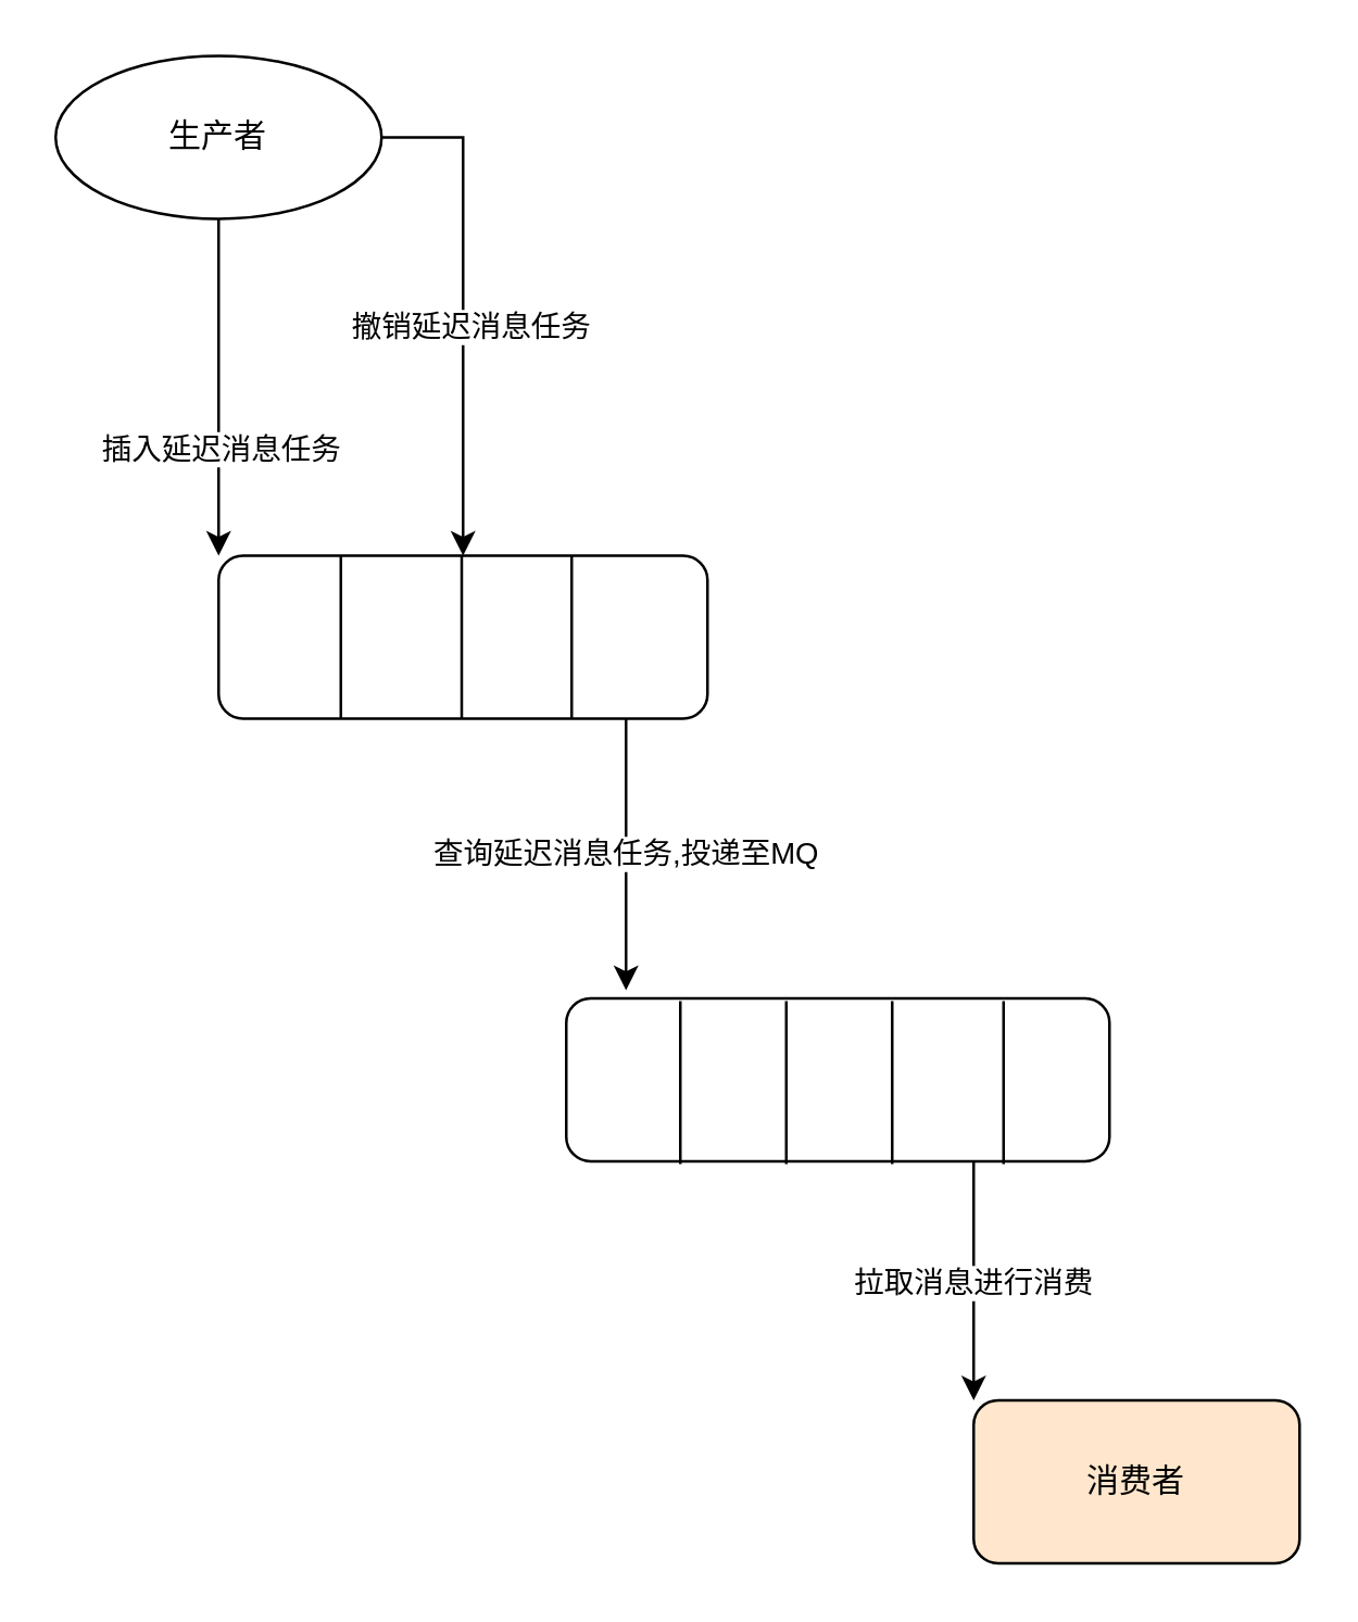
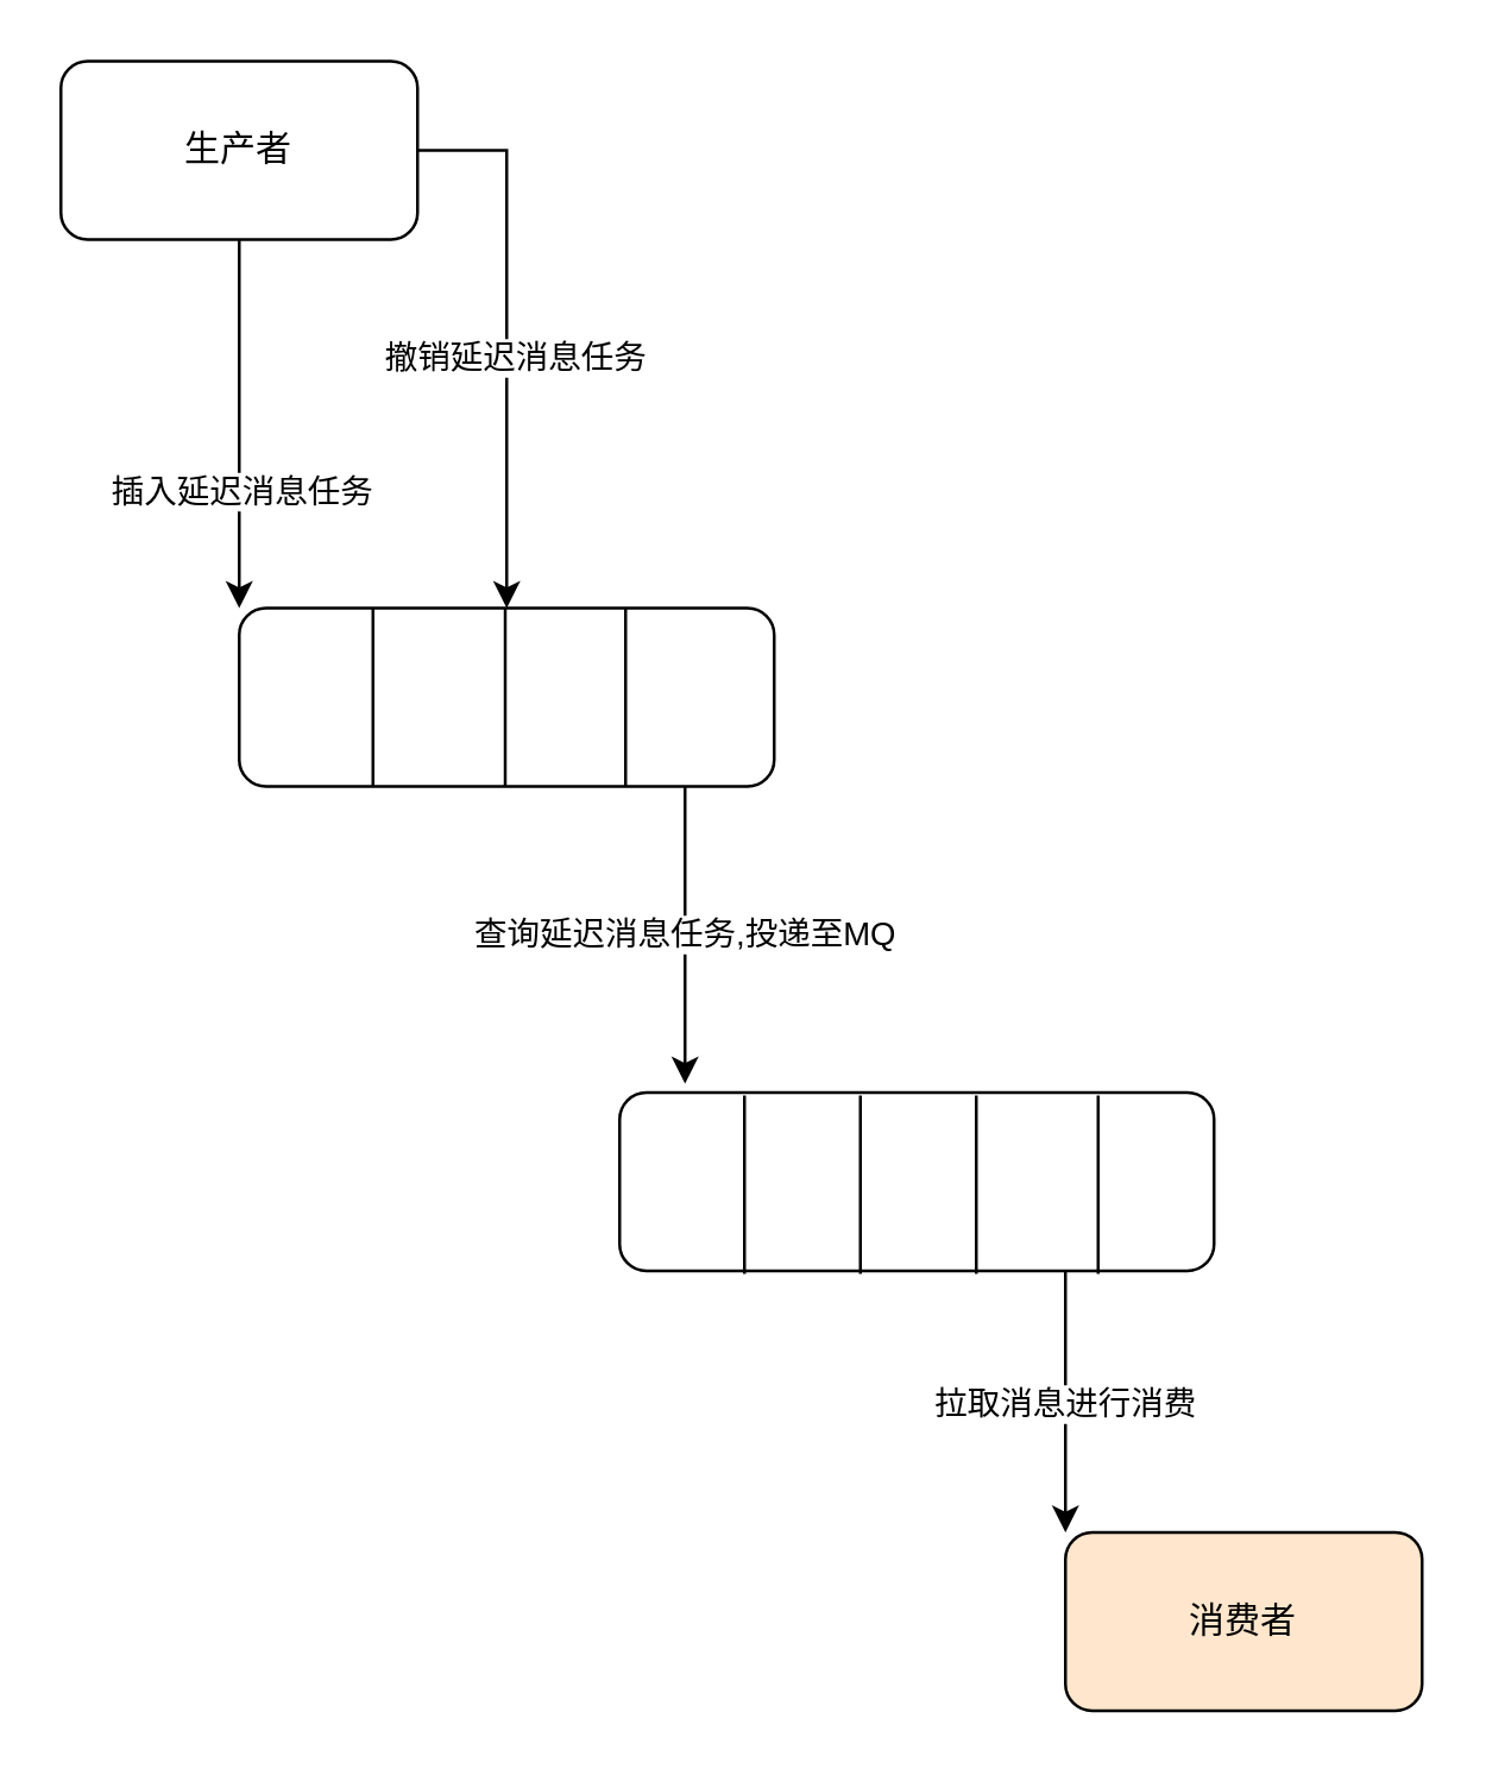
  <mxCell id="0" />
  <mxCell id="1" parent="0" />
  <mxCell id="2" value="" style="rounded=1;whiteSpace=wrap;html=1;" vertex="1" parent="1"><mxGeometry x="80" y="204" width="180" height="60" as="geometry" /></mxCell>
  <mxCell id="3" value="" style="endArrow=none;html=1;exitX=0.25;exitY=1;exitDx=0;exitDy=0;entryX=0.25;entryY=0;entryDx=0;entryDy=0;" edge="1" parent="1" source="2" target="2"><mxGeometry width="50" height="50" relative="1" as="geometry"><mxPoint x="90" y="254" as="sourcePoint" /><mxPoint x="140" y="204" as="targetPoint" /></mxGeometry></mxCell>
  <mxCell id="4" value="" style="endArrow=none;html=1;exitX=0.25;exitY=1;exitDx=0;exitDy=0;entryX=0.25;entryY=0;entryDx=0;entryDy=0;" edge="1" parent="1"><mxGeometry width="50" height="50" relative="1" as="geometry"><mxPoint x="169.5" y="264" as="sourcePoint" /><mxPoint x="169.5" y="204" as="targetPoint" /></mxGeometry></mxCell>
  <mxCell id="5" value="" style="endArrow=none;html=1;exitX=0.25;exitY=1;exitDx=0;exitDy=0;entryX=0.25;entryY=0;entryDx=0;entryDy=0;" edge="1" parent="1"><mxGeometry width="50" height="50" relative="1" as="geometry"><mxPoint x="210" y="264" as="sourcePoint" /><mxPoint x="210" y="204" as="targetPoint" /></mxGeometry></mxCell>
  <mxCell id="6" value="查询延迟消息任务,投递至MQ" style="endArrow=classic;html=1;" edge="1" parent="1"><mxGeometry width="50" height="50" relative="1" as="geometry"><mxPoint x="230" y="264" as="sourcePoint" /><mxPoint x="230" y="364" as="targetPoint" /></mxGeometry></mxCell>
  <mxCell id="7" style="edgeStyle=orthogonalEdgeStyle;rounded=0;orthogonalLoop=1;jettySize=auto;html=1;exitX=0.75;exitY=1;exitDx=0;exitDy=0;entryX=0;entryY=0;entryDx=0;entryDy=0;" edge="1" parent="1" source="9" target="14"><mxGeometry relative="1" as="geometry" /></mxCell>
  <mxCell id="8" value="拉取消息进行消费" style="edgeLabel;html=1;align=center;verticalAlign=middle;resizable=0;points=[];" vertex="1" connectable="0" parent="7"><mxGeometry y="-1" relative="1" as="geometry"><mxPoint as="offset" /></mxGeometry></mxCell>
  <mxCell id="9" value="" style="rounded=1;whiteSpace=wrap;html=1;" vertex="1" parent="1"><mxGeometry x="208" y="367" width="200" height="60" as="geometry" /></mxCell>
  <mxCell id="10" value="" style="endArrow=none;html=1;exitX=0.25;exitY=1;exitDx=0;exitDy=0;entryX=0.25;entryY=0;entryDx=0;entryDy=0;" edge="1" parent="1"><mxGeometry width="50" height="50" relative="1" as="geometry"><mxPoint x="250" y="428" as="sourcePoint" /><mxPoint x="250" y="368" as="targetPoint" /></mxGeometry></mxCell>
  <mxCell id="11" value="" style="endArrow=none;html=1;exitX=0.25;exitY=1;exitDx=0;exitDy=0;entryX=0.25;entryY=0;entryDx=0;entryDy=0;" edge="1" parent="1"><mxGeometry width="50" height="50" relative="1" as="geometry"><mxPoint x="289" y="428" as="sourcePoint" /><mxPoint x="289" y="368" as="targetPoint" /></mxGeometry></mxCell>
  <mxCell id="12" value="" style="endArrow=none;html=1;exitX=0.25;exitY=1;exitDx=0;exitDy=0;entryX=0.25;entryY=0;entryDx=0;entryDy=0;" edge="1" parent="1"><mxGeometry width="50" height="50" relative="1" as="geometry"><mxPoint x="328" y="428" as="sourcePoint" /><mxPoint x="328" y="368" as="targetPoint" /></mxGeometry></mxCell>
  <mxCell id="13" value="" style="endArrow=none;html=1;exitX=0.25;exitY=1;exitDx=0;exitDy=0;entryX=0.25;entryY=0;entryDx=0;entryDy=0;" edge="1" parent="1"><mxGeometry width="50" height="50" relative="1" as="geometry"><mxPoint x="369" y="428" as="sourcePoint" /><mxPoint x="369" y="368" as="targetPoint" /></mxGeometry></mxCell>
  <mxCell id="14" value="消费者" style="rounded=1;whiteSpace=wrap;html=1;fillColor=#ffe6cc;" vertex="1" parent="1"><mxGeometry x="358" y="515" width="120" height="60" as="geometry" /></mxCell>
  <mxCell id="15" style="edgeStyle=orthogonalEdgeStyle;rounded=0;orthogonalLoop=1;jettySize=auto;html=1;exitX=1;exitY=0.5;exitDx=0;exitDy=0;" edge="1" parent="1" source="19" target="2"><mxGeometry relative="1" as="geometry" /></mxCell>
  <mxCell id="16" value="撤销延迟消息任务" style="edgeLabel;html=1;align=center;verticalAlign=middle;resizable=0;points=[];" vertex="1" connectable="0" parent="15"><mxGeometry x="0.076" y="2" relative="1" as="geometry"><mxPoint as="offset" /></mxGeometry></mxCell>
  <mxCell id="17" style="edgeStyle=orthogonalEdgeStyle;rounded=0;orthogonalLoop=1;jettySize=auto;html=1;exitX=0.5;exitY=1;exitDx=0;exitDy=0;entryX=0;entryY=0;entryDx=0;entryDy=0;" edge="1" parent="1" source="19" target="2"><mxGeometry relative="1" as="geometry" /></mxCell>
  <mxCell id="18" value="插入延迟消息任务" style="edgeLabel;html=1;align=center;verticalAlign=middle;resizable=0;points=[];" vertex="1" connectable="0" parent="17"><mxGeometry x="0.352" relative="1" as="geometry"><mxPoint as="offset" /></mxGeometry></mxCell>
- <mxCell id="19" value="生产者" style="ellipse;whiteSpace=wrap;html=1;" vertex="1" parent="1"><mxGeometry x="20" y="20" width="120" height="60" as="geometry" /></mxCell>
+ <mxCell id="19" value="生产者" style="rounded=1;whiteSpace=wrap;html=1;" vertex="1" parent="1"><mxGeometry x="20" y="20" width="120" height="60" as="geometry" /></mxCell>
